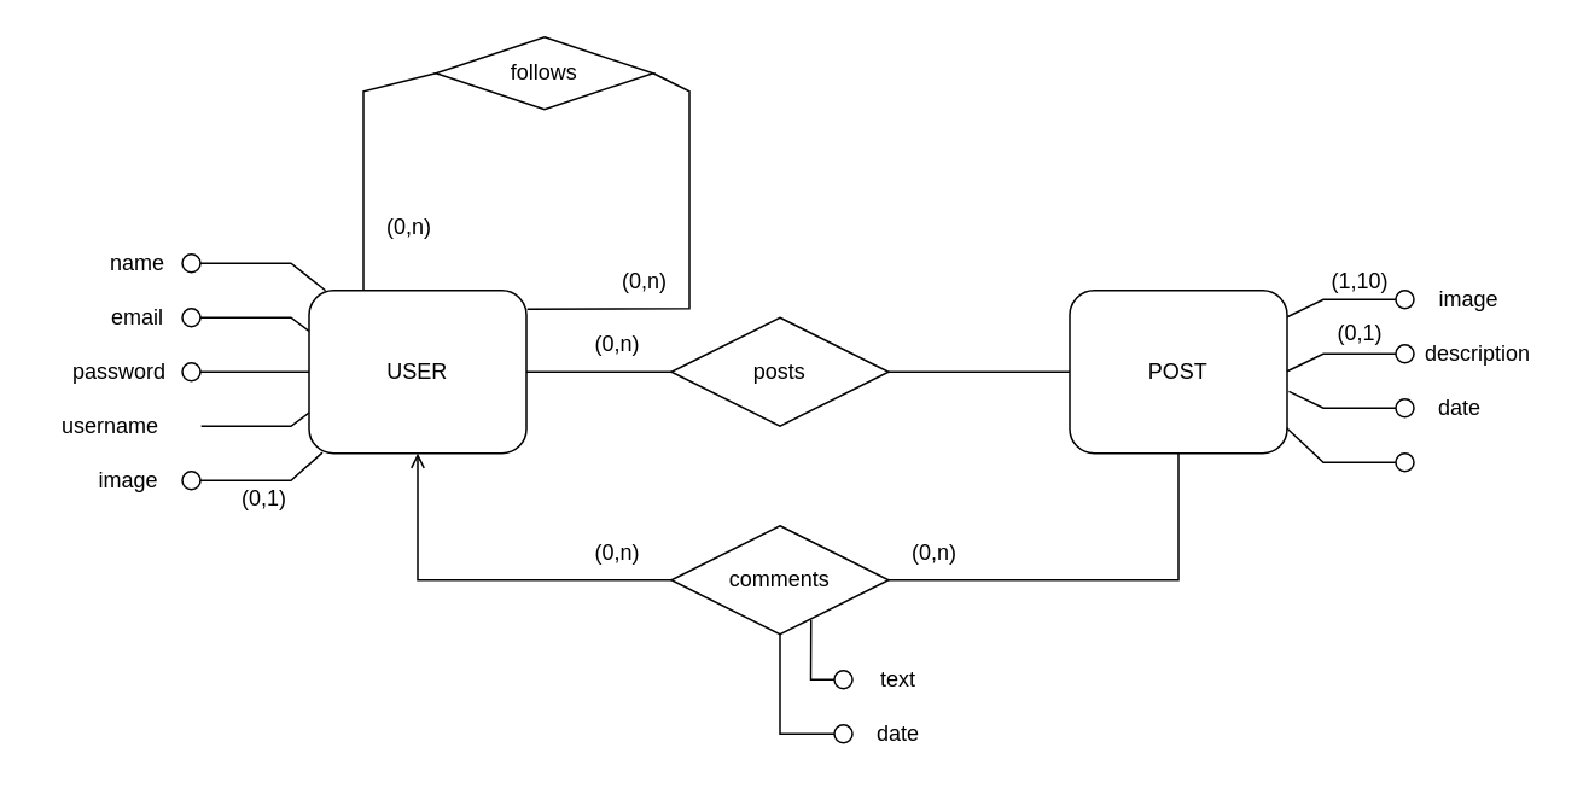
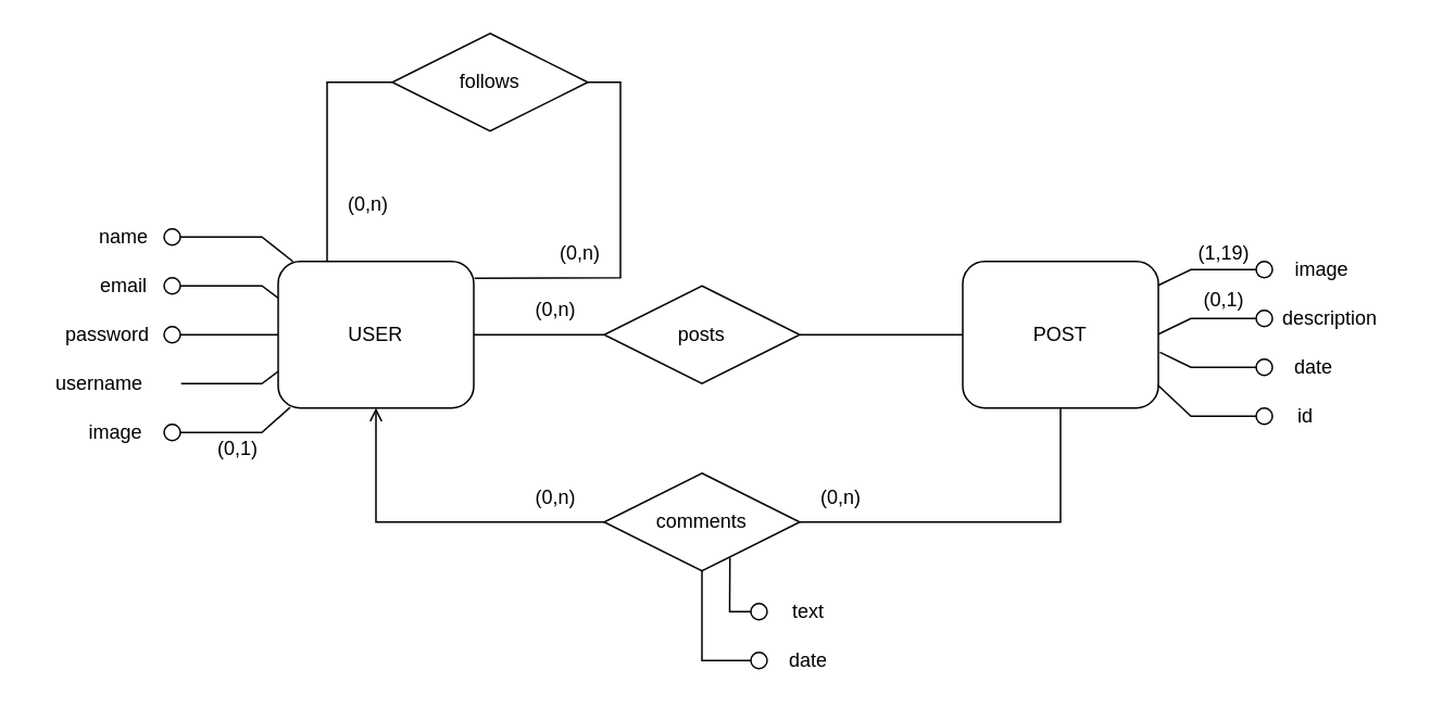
  <mxCell id="0" />
  <mxCell id="1" parent="0" />
  <mxCell id="2" value="USER" style="rounded=1;whiteSpace=wrap;html=1;fillColor=default;" vertex="1" parent="1"><mxGeometry x="170" y="160" width="120" height="90" as="geometry" /></mxCell>
  <mxCell id="3" value="POST" style="rounded=1;whiteSpace=wrap;html=1;" vertex="1" parent="1"><mxGeometry x="590" y="160" width="120" height="90" as="geometry" /></mxCell>
  <mxCell id="4" value="posts" style="shape=rhombus;perimeter=rhombusPerimeter;whiteSpace=wrap;html=1;align=center;fillColor=default;" vertex="1" parent="1"><mxGeometry x="370" y="175" width="120" height="60" as="geometry" /></mxCell>
  <mxCell id="5" value="" style="endArrow=none;html=1;rounded=0;exitX=0;exitY=0.5;exitDx=0;exitDy=0;entryX=1;entryY=0.5;entryDx=0;entryDy=0;" edge="1" parent="1" source="4" target="2"><mxGeometry width="50" height="50" relative="1" as="geometry"><mxPoint x="410" y="230" as="sourcePoint" /><mxPoint x="460" y="180" as="targetPoint" /></mxGeometry></mxCell>
  <mxCell id="6" value="" style="endArrow=none;html=1;rounded=0;exitX=1;exitY=0.5;exitDx=0;exitDy=0;entryX=0;entryY=0.5;entryDx=0;entryDy=0;" edge="1" parent="1" source="4" target="3"><mxGeometry width="50" height="50" relative="1" as="geometry"><mxPoint x="380" y="200" as="sourcePoint" /><mxPoint x="300" y="200" as="targetPoint" /></mxGeometry></mxCell>
  <mxCell id="7" value="name" style="text;html=1;align=center;verticalAlign=middle;resizable=0;points=[];autosize=1;strokeColor=none;fillColor=none;" vertex="1" parent="1"><mxGeometry x="50" y="130" width="50" height="30" as="geometry" /></mxCell>
  <mxCell id="8" value="" style="ellipse;whiteSpace=wrap;html=1;aspect=fixed;fillColor=default;" vertex="1" parent="1"><mxGeometry x="100" y="140" width="10" height="10" as="geometry" /></mxCell>
  <mxCell id="9" value="email&lt;span style=&quot;color: rgba(0, 0, 0, 0); font-family: monospace; font-size: 0px; text-align: start;&quot;&gt;%3CmxGraphModel%3E%3Croot%3E%3CmxCell%20id%3D%220%22%2F%3E%3CmxCell%20id%3D%221%22%20parent%3D%220%22%2F%3E%3CmxCell%20id%3D%222%22%20value%3D%22name%22%20style%3D%22text%3Bhtml%3D1%3Balign%3Dcenter%3BverticalAlign%3Dmiddle%3Bresizable%3D0%3Bpoints%3D%5B%5D%3Bautosize%3D1%3BstrokeColor%3Dnone%3BfillColor%3Dnone%3B%22%20vertex%3D%221%22%20parent%3D%221%22%3E%3CmxGeometry%20x%3D%22110%22%20y%3D%22385%22%20width%3D%2250%22%20height%3D%2230%22%20as%3D%22geometry%22%2F%3E%3C%2FmxCell%3E%3C%2Froot%3E%3C%2FmxGraphModel%3E&lt;/span&gt;" style="text;html=1;align=center;verticalAlign=middle;resizable=0;points=[];autosize=1;strokeColor=none;fillColor=none;" vertex="1" parent="1"><mxGeometry x="50" y="160" width="50" height="30" as="geometry" /></mxCell>
  <mxCell id="10" value="password" style="text;html=1;align=center;verticalAlign=middle;resizable=0;points=[];autosize=1;strokeColor=none;fillColor=none;" vertex="1" parent="1"><mxGeometry x="30" y="190" width="70" height="30" as="geometry" /></mxCell>
  <mxCell id="11" value="" style="ellipse;whiteSpace=wrap;html=1;aspect=fixed;" vertex="1" parent="1"><mxGeometry x="100" y="170" width="10" height="10" as="geometry" /></mxCell>
  <mxCell id="12" value="" style="ellipse;whiteSpace=wrap;html=1;aspect=fixed;fillColor=default;" vertex="1" parent="1"><mxGeometry x="100" y="200" width="10" height="10" as="geometry" /></mxCell>
  <mxCell id="13" value="" style="endArrow=none;html=1;rounded=0;exitX=1;exitY=0.5;exitDx=0;exitDy=0;entryX=0;entryY=0.5;entryDx=0;entryDy=0;" edge="1" parent="1" target="17"><mxGeometry width="50" height="50" relative="1" as="geometry"><mxPoint x="710" y="204.66" as="sourcePoint" /><mxPoint x="769.04" y="204.6" as="targetPoint" /><Array as="points"><mxPoint x="730" y="195" /></Array></mxGeometry></mxCell>
  <mxCell id="14" value="" style="endArrow=none;html=1;rounded=0;exitX=1.008;exitY=0.619;exitDx=0;exitDy=0;exitPerimeter=0;entryX=0;entryY=0.5;entryDx=0;entryDy=0;" edge="1" parent="1" source="3" target="18"><mxGeometry width="50" height="50" relative="1" as="geometry"><mxPoint x="710" y="230.06" as="sourcePoint" /><mxPoint x="769" y="230" as="targetPoint" /><Array as="points"><mxPoint x="730" y="225" /></Array></mxGeometry></mxCell>
  <mxCell id="15" value="" style="ellipse;whiteSpace=wrap;html=1;aspect=fixed;fillColor=default;" vertex="1" parent="1"><mxGeometry x="770" y="160" width="10" height="10" as="geometry" /></mxCell>
  <mxCell id="16" value="" style="endArrow=none;html=1;rounded=0;exitX=1;exitY=0.5;exitDx=0;exitDy=0;entryX=0;entryY=0.5;entryDx=0;entryDy=0;" edge="1" parent="1" target="15"><mxGeometry width="50" height="50" relative="1" as="geometry"><mxPoint x="710" y="174.66" as="sourcePoint" /><mxPoint x="769.04" y="174.6" as="targetPoint" /><Array as="points"><mxPoint x="730" y="165" /></Array></mxGeometry></mxCell>
  <mxCell id="17" value="" style="ellipse;whiteSpace=wrap;html=1;aspect=fixed;fillColor=default;" vertex="1" parent="1"><mxGeometry x="770" y="190" width="10" height="10" as="geometry" /></mxCell>
  <mxCell id="18" value="" style="ellipse;whiteSpace=wrap;html=1;aspect=fixed;fillColor=default;" vertex="1" parent="1"><mxGeometry x="770" y="220" width="10" height="10" as="geometry" /></mxCell>
  <mxCell id="19" value="image" style="text;html=1;align=center;verticalAlign=middle;resizable=0;points=[];autosize=1;strokeColor=none;fillColor=none;" vertex="1" parent="1"><mxGeometry x="780" y="150" width="60" height="30" as="geometry" /></mxCell>
  <mxCell id="20" value="description" style="text;html=1;align=center;verticalAlign=middle;resizable=0;points=[];autosize=1;strokeColor=none;fillColor=none;" vertex="1" parent="1"><mxGeometry x="775" y="180" width="80" height="30" as="geometry" /></mxCell>
  <mxCell id="21" value="date" style="text;html=1;align=center;verticalAlign=middle;resizable=0;points=[];autosize=1;strokeColor=none;fillColor=none;" vertex="1" parent="1"><mxGeometry x="780" y="210" width="50" height="30" as="geometry" /></mxCell>
  <mxCell id="22" value="" style="ellipse;whiteSpace=wrap;html=1;aspect=fixed;fillColor=#FFFFFF;" vertex="1" parent="1"><mxGeometry x="770" y="250" width="10" height="10" as="geometry" /></mxCell>
+ <mxCell id="23" value="id" style="text;html=1;align=center;verticalAlign=middle;resizable=0;points=[];autosize=1;strokeColor=none;fillColor=none;" vertex="1" parent="1"><mxGeometry x="785" y="240" width="30" height="30" as="geometry" /></mxCell>
  <mxCell id="24" value="" style="endArrow=none;html=1;rounded=0;exitX=0.998;exitY=0.845;exitDx=0;exitDy=0;entryX=0;entryY=0.5;entryDx=0;entryDy=0;exitPerimeter=0;" edge="1" parent="1" source="3" target="22"><mxGeometry width="50" height="50" relative="1" as="geometry"><mxPoint x="700" y="160" as="sourcePoint" /><mxPoint x="760" y="150.34" as="targetPoint" /><Array as="points"><mxPoint x="730" y="255" /></Array></mxGeometry></mxCell>
  <mxCell id="25" value="(0,n)" style="text;html=1;align=center;verticalAlign=middle;resizable=0;points=[];autosize=1;strokeColor=none;fillColor=none;" vertex="1" parent="1"><mxGeometry x="315" y="175" width="50" height="30" as="geometry" /></mxCell>
  <mxCell id="26" value="" style="endArrow=none;html=1;rounded=0;exitX=1;exitY=0.5;exitDx=0;exitDy=0;entryX=-0.008;entryY=0.166;entryDx=0;entryDy=0;entryPerimeter=0;" edge="1" parent="1"><mxGeometry width="50" height="50" relative="1" as="geometry"><mxPoint x="110" y="145" as="sourcePoint" /><mxPoint x="179.04" y="160" as="targetPoint" /><Array as="points"><mxPoint x="160" y="145" /></Array></mxGeometry></mxCell>
  <mxCell id="27" value="" style="ellipse;whiteSpace=wrap;html=1;aspect=fixed;" vertex="1" parent="1"><mxGeometry x="100" y="260" width="10" height="10" as="geometry" /></mxCell>
  <mxCell id="28" value="image" style="text;html=1;align=center;verticalAlign=middle;resizable=0;points=[];autosize=1;strokeColor=none;fillColor=none;" vertex="1" parent="1"><mxGeometry x="40" y="250" width="60" height="30" as="geometry" /></mxCell>
  <mxCell id="29" value="username" style="text;html=1;align=center;verticalAlign=middle;resizable=0;points=[];autosize=1;strokeColor=none;fillColor=none;" vertex="1" parent="1"><mxGeometry x="20" y="220" width="80" height="30" as="geometry" /></mxCell>
  <mxCell id="30" value="" style="endArrow=none;html=1;rounded=0;exitX=1;exitY=0.5;exitDx=0;exitDy=0;entryX=0;entryY=0.75;entryDx=0;entryDy=0;" edge="1" parent="1" source="31" target="2"><mxGeometry width="50" height="50" relative="1" as="geometry"><mxPoint x="112.53" y="265.6" as="sourcePoint" /><mxPoint x="180.12" y="245.06" as="targetPoint" /><Array as="points"><mxPoint x="160" y="235" /></Array></mxGeometry></mxCell>
  <mxCell id="31" value="" style="ellipse;whiteSpace=wrap;html=1;aspect=fixed;fillColor=#FFFFFF;gradientColor=none;strokeColor=#FFFFFF;" vertex="1" parent="1"><mxGeometry x="100" y="230" width="10" height="10" as="geometry" /></mxCell>
  <mxCell id="32" value="" style="endArrow=none;html=1;rounded=0;exitX=1;exitY=0.5;exitDx=0;exitDy=0;entryX=0;entryY=0.5;entryDx=0;entryDy=0;" edge="1" parent="1" source="12" target="2"><mxGeometry width="50" height="50" relative="1" as="geometry"><mxPoint x="120" y="217.5" as="sourcePoint" /><mxPoint x="180" y="210" as="targetPoint" /><Array as="points" /></mxGeometry></mxCell>
  <mxCell id="33" value="" style="endArrow=none;html=1;rounded=0;exitX=1;exitY=0.5;exitDx=0;exitDy=0;entryX=0;entryY=0.25;entryDx=0;entryDy=0;" edge="1" parent="1" source="11" target="2"><mxGeometry width="50" height="50" relative="1" as="geometry"><mxPoint x="120" y="215" as="sourcePoint" /><mxPoint x="180" y="215" as="targetPoint" /><Array as="points"><mxPoint x="160" y="175" /></Array></mxGeometry></mxCell>
  <mxCell id="34" value="" style="endArrow=none;html=1;rounded=0;exitX=1;exitY=0.5;exitDx=0;exitDy=0;entryX=0.061;entryY=0.995;entryDx=0;entryDy=0;entryPerimeter=0;" edge="1" parent="1" source="27" target="2"><mxGeometry width="50" height="50" relative="1" as="geometry"><mxPoint x="120" y="245" as="sourcePoint" /><mxPoint x="180" y="237.5" as="targetPoint" /><Array as="points"><mxPoint x="160" y="265" /></Array></mxGeometry></mxCell>
  <mxCell id="35" value="(0,1)" style="text;html=1;align=center;verticalAlign=middle;resizable=0;points=[];autosize=1;strokeColor=none;fillColor=none;" vertex="1" parent="1"><mxGeometry x="120" y="260" width="50" height="30" as="geometry" /></mxCell>
- <mxCell id="36" value="follows" style="shape=rhombus;perimeter=rhombusPerimeter;whiteSpace=wrap;html=1;align=center;" vertex="1" parent="1"><mxGeometry x="240" y="20" width="120" height="40" as="geometry" /></mxCell>
+ <mxCell id="36" value="follows" style="shape=rhombus;perimeter=rhombusPerimeter;whiteSpace=wrap;html=1;align=center;" vertex="1" parent="1"><mxGeometry x="240" y="20" width="120" height="60" as="geometry" /></mxCell>
  <mxCell id="37" value="" style="endArrow=none;html=1;rounded=0;exitX=0;exitY=0.5;exitDx=0;exitDy=0;entryX=0.25;entryY=0;entryDx=0;entryDy=0;" edge="1" parent="1" source="36" target="2"><mxGeometry width="50" height="50" relative="1" as="geometry"><mxPoint x="190" y="110" as="sourcePoint" /><mxPoint x="259.04" y="125" as="targetPoint" /><Array as="points"><mxPoint x="200" y="50" /></Array></mxGeometry></mxCell>
  <mxCell id="38" value="" style="endArrow=none;html=1;rounded=0;exitX=1;exitY=0.5;exitDx=0;exitDy=0;entryX=1.004;entryY=0.114;entryDx=0;entryDy=0;entryPerimeter=0;" edge="1" parent="1" source="36" target="2"><mxGeometry width="50" height="50" relative="1" as="geometry"><mxPoint x="250" y="60" as="sourcePoint" /><mxPoint x="210" y="170" as="targetPoint" /><Array as="points"><mxPoint x="380" y="50" /><mxPoint x="380" y="170" /></Array></mxGeometry></mxCell>
  <mxCell id="39" value="(0,n)" style="text;html=1;align=center;verticalAlign=middle;resizable=0;points=[];autosize=1;strokeColor=none;fillColor=none;" vertex="1" parent="1"><mxGeometry x="200" y="110" width="50" height="30" as="geometry" /></mxCell>
  <mxCell id="40" value="(0,n)" style="text;html=1;align=center;verticalAlign=middle;resizable=0;points=[];autosize=1;strokeColor=none;fillColor=none;" vertex="1" parent="1"><mxGeometry x="330" y="140" width="50" height="30" as="geometry" /></mxCell>
- <mxCell id="41" value="(1,10)" style="text;html=1;align=center;verticalAlign=middle;resizable=0;points=[];autosize=1;strokeColor=none;fillColor=none;" vertex="1" parent="1"><mxGeometry x="725" y="140" width="50" height="30" as="geometry" /></mxCell>
+ <mxCell id="41" value="(1,19)" style="text;html=1;align=center;verticalAlign=middle;resizable=0;points=[];autosize=1;strokeColor=none;fillColor=none;" vertex="1" parent="1"><mxGeometry x="725" y="140" width="50" height="30" as="geometry" /></mxCell>
  <mxCell id="42" value="(0,1)" style="text;html=1;align=center;verticalAlign=middle;resizable=0;points=[];autosize=1;strokeColor=none;fillColor=none;" vertex="1" parent="1"><mxGeometry x="725" y="169" width="50" height="30" as="geometry" /></mxCell>
  <mxCell id="43" value="comments" style="shape=rhombus;perimeter=rhombusPerimeter;whiteSpace=wrap;html=1;align=center;fillColor=default;" vertex="1" parent="1"><mxGeometry x="370" y="290" width="120" height="60" as="geometry" /></mxCell>
  <mxCell id="44" value="" style="endArrow=open;html=1;rounded=0;exitX=0;exitY=0.5;exitDx=0;exitDy=0;entryX=0.5;entryY=1;entryDx=0;entryDy=0;" edge="1" parent="1" source="43" target="2"><mxGeometry width="50" height="50" relative="1" as="geometry"><mxPoint x="380" y="215" as="sourcePoint" /><mxPoint x="300" y="215" as="targetPoint" /><Array as="points"><mxPoint x="230" y="320" /></Array></mxGeometry></mxCell>
  <mxCell id="45" value="" style="endArrow=none;html=1;rounded=0;exitX=0.5;exitY=1;exitDx=0;exitDy=0;entryX=1;entryY=0.5;entryDx=0;entryDy=0;" edge="1" parent="1" source="3" target="43"><mxGeometry width="50" height="50" relative="1" as="geometry"><mxPoint x="380" y="330" as="sourcePoint" /><mxPoint x="240" y="260" as="targetPoint" /><Array as="points"><mxPoint x="650" y="320" /></Array></mxGeometry></mxCell>
  <mxCell id="46" value="" style="ellipse;whiteSpace=wrap;html=1;aspect=fixed;" vertex="1" parent="1"><mxGeometry x="460" y="370" width="10" height="10" as="geometry" /></mxCell>
  <mxCell id="47" value="" style="ellipse;whiteSpace=wrap;html=1;aspect=fixed;" vertex="1" parent="1"><mxGeometry x="460" y="400" width="10" height="10" as="geometry" /></mxCell>
  <mxCell id="48" value="text" style="text;html=1;align=center;verticalAlign=middle;resizable=0;points=[];autosize=1;strokeColor=none;fillColor=none;" vertex="1" parent="1"><mxGeometry x="475" y="360" width="40" height="30" as="geometry" /></mxCell>
  <mxCell id="49" value="date" style="text;html=1;align=center;verticalAlign=middle;resizable=0;points=[];autosize=1;strokeColor=none;fillColor=none;" vertex="1" parent="1"><mxGeometry x="470" y="390" width="50" height="30" as="geometry" /></mxCell>
  <mxCell id="50" value="" style="endArrow=none;html=1;rounded=0;entryX=0.643;entryY=0.867;entryDx=0;entryDy=0;entryPerimeter=0;exitX=0;exitY=0.5;exitDx=0;exitDy=0;" edge="1" parent="1" source="46" target="43"><mxGeometry width="50" height="50" relative="1" as="geometry"><mxPoint x="360" y="350" as="sourcePoint" /><mxPoint x="410" y="300" as="targetPoint" /><Array as="points"><mxPoint x="447" y="375" /></Array></mxGeometry></mxCell>
  <mxCell id="51" value="" style="endArrow=none;html=1;rounded=0;entryX=0.5;entryY=1;entryDx=0;entryDy=0;exitX=0;exitY=0.5;exitDx=0;exitDy=0;" edge="1" parent="1" source="47" target="43"><mxGeometry width="50" height="50" relative="1" as="geometry"><mxPoint x="470" y="385" as="sourcePoint" /><mxPoint x="457.16" y="352.02" as="targetPoint" /><Array as="points"><mxPoint x="430" y="405" /></Array></mxGeometry></mxCell>
  <mxCell id="52" value="(0,n)" style="text;html=1;align=center;verticalAlign=middle;resizable=0;points=[];autosize=1;strokeColor=none;fillColor=none;" vertex="1" parent="1"><mxGeometry x="315" y="290" width="50" height="30" as="geometry" /></mxCell>
  <mxCell id="53" value="(0,n)" style="text;html=1;align=center;verticalAlign=middle;resizable=0;points=[];autosize=1;strokeColor=none;fillColor=none;" vertex="1" parent="1"><mxGeometry x="490" y="290" width="50" height="30" as="geometry" /></mxCell>
